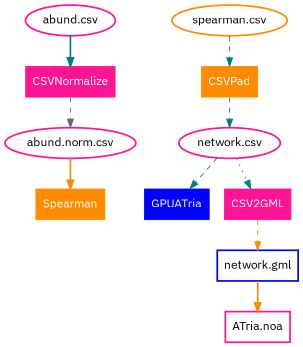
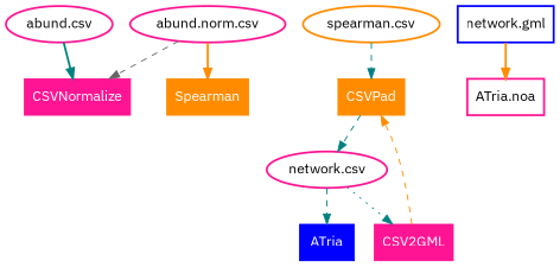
  digraph {
    fontname="IBM Plex Sans"
    node [color=deeppink fontname="IBM Plex Sans" shape=box style=bold]
    edge [color=teal fontname="IBM Plex Sans" style=dashed]
    n1 [fontcolor=white label=CSVNormalize style=filled]
    "abund.norm.csv" [shape=""]
    "abund.csv" [shape=""]
    n4 [color=darkorange fontcolor=white label=Spearman style=filled]
    "spearman.csv" [color=darkorange shape=""]
    n6 [color=darkorange fontcolor=white label=CSVPad style=filled]
    "network.csv" [shape=""]
-   n8 [color=blue fontcolor=white label=GPUATria style=filled]
+   n8 [color=blue fontcolor=white label=ATria style=filled]
    n9 [fontcolor=white label=CSV2GML style=filled]
    "network.gml" [color=blue]
    "ATria.noa"
-   n1 -> "abund.norm.csv" [color=gray40]
+   "abund.norm.csv" -> n1 [color=gray40]
    "abund.norm.csv" -> n4 [color=darkorange style=bold]
    "abund.csv" -> n1 [style=bold]
    "spearman.csv" -> n6
    n6 -> "network.csv"
    "network.csv" -> n8
    "network.csv" -> n9 [style=dotted]
-   n9 -> "network.gml" [color=darkorange]
+   n9 -> n6 [color=darkorange]
    "network.gml" -> "ATria.noa" [color=darkorange style=bold]
  }
